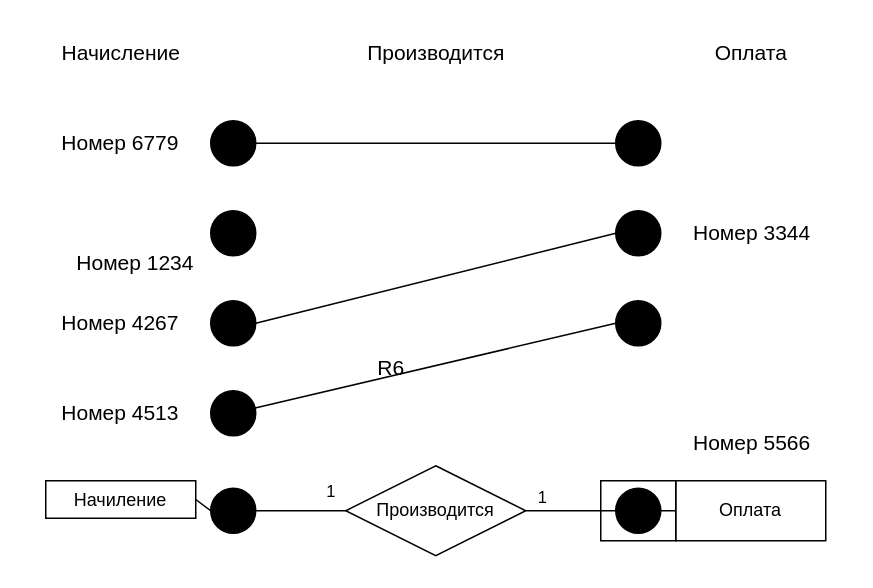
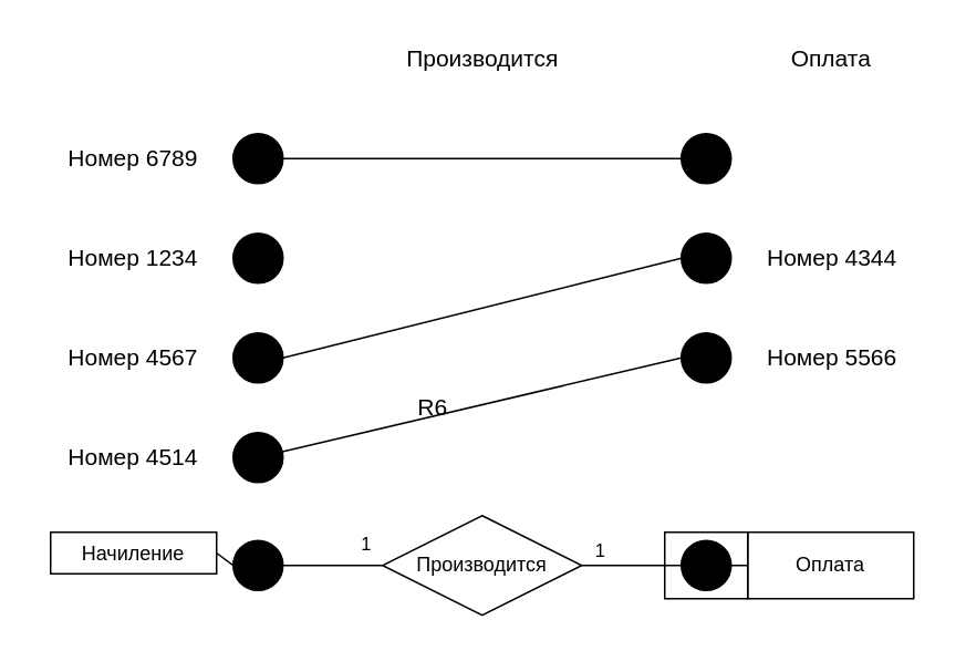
  <mxCell id="0" />
  <mxCell id="1" parent="0" />
  <mxCell id="2" value="Начиление" style="whiteSpace=wrap;html=1;align=center;gradientColor=none;" parent="1" vertex="1"><mxGeometry x="30" y="320" width="100" height="25" as="geometry" /></mxCell>
  <mxCell id="3" style="edgeStyle=orthogonalEdgeStyle;rounded=0;orthogonalLoop=1;jettySize=auto;html=1;entryX=0;entryY=0.5;entryDx=0;entryDy=0;endArrow=none;endFill=0;" parent="1" source="9" target="5" edge="1"><mxGeometry relative="1" as="geometry" /></mxCell>
  <mxCell id="4" value="Производится" style="shape=rhombus;perimeter=rhombusPerimeter;whiteSpace=wrap;html=1;align=center;" parent="1" vertex="1"><mxGeometry x="230" y="310" width="120" height="60" as="geometry" /></mxCell>
  <mxCell id="5" value="Оплата" style="whiteSpace=wrap;html=1;align=center;" parent="1" vertex="1"><mxGeometry x="450" y="320" width="100" height="40" as="geometry" /></mxCell>
  <mxCell id="6" value="" style="endArrow=none;html=1;rounded=0;entryX=0;entryY=0.5;entryDx=0;entryDy=0;exitX=1;exitY=0.5;exitDx=0;exitDy=0;startArrow=none;startFill=0;endFill=0;" parent="1" source="12" target="4" edge="1"><mxGeometry relative="1" as="geometry"><mxPoint x="30" y="340" as="sourcePoint" /><mxPoint x="190" y="340" as="targetPoint" /></mxGeometry></mxCell>
  <mxCell id="7" value="" style="edgeStyle=orthogonalEdgeStyle;rounded=0;orthogonalLoop=1;jettySize=auto;html=1;entryX=0;entryY=0.5;entryDx=0;entryDy=0;endArrow=none;endFill=0;" parent="1" source="4" target="9" edge="1"><mxGeometry relative="1" as="geometry"><mxPoint x="350" y="340" as="sourcePoint" /><mxPoint x="450" y="340" as="targetPoint" /></mxGeometry></mxCell>
  <mxCell id="8" value="1" style="edgeLabel;html=1;align=center;verticalAlign=middle;resizable=0;points=[];" parent="7" vertex="1" connectable="0"><mxGeometry x="-0.086" relative="1" as="geometry"><mxPoint x="-17" y="-10" as="offset" /></mxGeometry></mxCell>
  <mxCell id="9" value="" style="ellipse;whiteSpace=wrap;html=1;aspect=fixed;fillColor=#000000;" parent="1" vertex="1"><mxGeometry x="410" y="325" width="30" height="30" as="geometry" /></mxCell>
  <mxCell id="10" value="" style="endArrow=none;html=1;rounded=0;entryX=0;entryY=0.5;entryDx=0;entryDy=0;exitX=1;exitY=0.5;exitDx=0;exitDy=0;startArrow=none;startFill=0;endFill=0;" parent="1" source="2" target="12" edge="1"><mxGeometry relative="1" as="geometry"><mxPoint x="130" y="340" as="sourcePoint" /><mxPoint x="230" y="340" as="targetPoint" /></mxGeometry></mxCell>
  <mxCell id="11" value="1" style="edgeLabel;html=1;align=center;verticalAlign=middle;resizable=0;points=[];" parent="10" vertex="1" connectable="0"><mxGeometry x="-0.029" relative="1" as="geometry"><mxPoint x="85" y="-10" as="offset" /></mxGeometry></mxCell>
  <mxCell id="12" value="" style="ellipse;whiteSpace=wrap;html=1;aspect=fixed;fillColor=#000000;" parent="1" vertex="1"><mxGeometry x="140" y="325" width="30" height="30" as="geometry" /></mxCell>
  <mxCell id="13" style="rounded=0;orthogonalLoop=1;jettySize=auto;html=1;entryX=0;entryY=0.5;entryDx=0;entryDy=0;endArrow=none;endFill=0;" parent="1" source="14" target="19" edge="1"><mxGeometry relative="1" as="geometry" /></mxCell>
  <mxCell id="14" value="" style="ellipse;whiteSpace=wrap;html=1;aspect=fixed;fillColor=#000000;" parent="1" vertex="1"><mxGeometry x="140" y="260" width="30" height="30" as="geometry" /></mxCell>
  <mxCell id="15" value="" style="ellipse;whiteSpace=wrap;html=1;aspect=fixed;fillColor=#000000;" parent="1" vertex="1"><mxGeometry x="140" y="200" width="30" height="30" as="geometry" /></mxCell>
  <mxCell id="16" value="" style="ellipse;whiteSpace=wrap;html=1;aspect=fixed;fillColor=#000000;" parent="1" vertex="1"><mxGeometry x="140" y="140" width="30" height="30" as="geometry" /></mxCell>
  <mxCell id="17" style="rounded=0;orthogonalLoop=1;jettySize=auto;html=1;entryX=0;entryY=0.5;entryDx=0;entryDy=0;endArrow=none;endFill=0;" parent="1" source="18" target="22" edge="1"><mxGeometry relative="1" as="geometry" /></mxCell>
  <mxCell id="18" value="" style="ellipse;whiteSpace=wrap;html=1;aspect=fixed;fillColor=#000000;" parent="1" vertex="1"><mxGeometry x="140" y="80" width="30" height="30" as="geometry" /></mxCell>
  <mxCell id="19" value="" style="ellipse;whiteSpace=wrap;html=1;aspect=fixed;fillColor=#000000;" parent="1" vertex="1"><mxGeometry x="410" y="200" width="30" height="30" as="geometry" /></mxCell>
  <mxCell id="20" style="rounded=0;orthogonalLoop=1;jettySize=auto;html=1;entryX=1;entryY=0.5;entryDx=0;entryDy=0;endArrow=none;endFill=0;exitX=0;exitY=0.5;exitDx=0;exitDy=0;" parent="1" source="21" target="15" edge="1"><mxGeometry relative="1" as="geometry" /></mxCell>
  <mxCell id="21" value="" style="ellipse;whiteSpace=wrap;html=1;aspect=fixed;fillColor=#000000;" parent="1" vertex="1"><mxGeometry x="410" y="140" width="30" height="30" as="geometry" /></mxCell>
  <mxCell id="22" value="" style="ellipse;whiteSpace=wrap;html=1;aspect=fixed;fillColor=#000000;" parent="1" vertex="1"><mxGeometry x="410" y="80" width="30" height="30" as="geometry" /></mxCell>
  <mxCell id="23" value="&lt;font style=&quot;font-size: 14px;&quot;&gt;Производится&lt;/font&gt;" style="text;html=1;align=center;verticalAlign=middle;resizable=0;points=[];autosize=1;strokeColor=none;fillColor=none;" parent="1" vertex="1"><mxGeometry x="235" y="20" width="110" height="30" as="geometry" /></mxCell>
  <mxCell id="24" value="&lt;font style=&quot;font-size: 14px;&quot;&gt;Оплата&lt;/font&gt;" style="text;html=1;align=center;verticalAlign=middle;resizable=0;points=[];autosize=1;strokeColor=none;fillColor=none;" parent="1" vertex="1"><mxGeometry x="465" y="20" width="70" height="30" as="geometry" /></mxCell>
- <mxCell id="25" value="&lt;span style=&quot;font-size: 14px;&quot;&gt;Номер 3344&lt;/span&gt;" style="text;html=1;align=left;verticalAlign=middle;resizable=0;points=[];autosize=1;strokeColor=none;fillColor=none;" parent="1" vertex="1"><mxGeometry x="460" y="140" width="100" height="30" as="geometry" /></mxCell>
- <mxCell id="26" value="&lt;span style=&quot;font-size: 14px;&quot;&gt;Номер 5566&lt;/span&gt;" style="text;html=1;align=left;verticalAlign=middle;resizable=0;points=[];autosize=1;strokeColor=none;fillColor=none;" parent="1" vertex="1"><mxGeometry x="460" y="280" width="100" height="30" as="geometry" /></mxCell>
+ <mxCell id="25" value="&lt;span style=&quot;font-size: 14px;&quot;&gt;Номер 4344&lt;/span&gt;" style="text;html=1;align=left;verticalAlign=middle;resizable=0;points=[];autosize=1;strokeColor=none;fillColor=none;" parent="1" vertex="1"><mxGeometry x="460" y="140" width="100" height="30" as="geometry" /></mxCell>
+ <mxCell id="26" value="&lt;span style=&quot;font-size: 14px;&quot;&gt;Номер 5566&lt;/span&gt;" style="text;html=1;align=left;verticalAlign=middle;resizable=0;points=[];autosize=1;strokeColor=none;fillColor=none;" parent="1" vertex="1"><mxGeometry x="460" y="200" width="100" height="30" as="geometry" /></mxCell>
  <mxCell id="27" value="&lt;span style=&quot;font-size: 14px;&quot;&gt;R6&lt;/span&gt;" style="text;html=1;align=center;verticalAlign=middle;resizable=0;points=[];autosize=1;strokeColor=none;fillColor=none;" parent="1" vertex="1"><mxGeometry x="240" y="230" width="40" height="30" as="geometry" /></mxCell>
  <mxCell id="28" value="" style="rounded=0;whiteSpace=wrap;html=1;fillColor=none;" parent="1" vertex="1"><mxGeometry x="400" y="320" width="50" height="40" as="geometry" /></mxCell>
- <mxCell id="29" value="&lt;font style=&quot;font-size: 14px;&quot;&gt;Начисление&lt;/font&gt;" style="text;html=1;align=center;verticalAlign=middle;resizable=0;points=[];autosize=1;strokeColor=none;fillColor=none;" parent="1" vertex="1"><mxGeometry x="30" y="20" width="100" height="30" as="geometry" /></mxCell>
- <mxCell id="30" value="&lt;div style=&quot;&quot;&gt;&lt;span style=&quot;font-size: 14px; background-color: initial;&quot;&gt;Номер 6779&lt;/span&gt;&lt;/div&gt;" style="text;html=1;align=right;verticalAlign=middle;resizable=0;points=[];autosize=1;strokeColor=none;fillColor=none;" parent="1" vertex="1"><mxGeometry x="20" y="80" width="100" height="30" as="geometry" /></mxCell>
- <mxCell id="31" value="&lt;span style=&quot;font-size: 14px;&quot;&gt;Номер 1234&lt;/span&gt;" style="text;html=1;align=right;verticalAlign=middle;resizable=0;points=[];autosize=1;strokeColor=none;fillColor=none;" parent="1" vertex="1"><mxGeometry x="30" y="160" width="100" height="30" as="geometry" /></mxCell>
- <mxCell id="32" value="&lt;span style=&quot;font-size: 14px;&quot;&gt;Номер 4267&lt;/span&gt;" style="text;html=1;align=right;verticalAlign=middle;resizable=0;points=[];autosize=1;strokeColor=none;fillColor=none;" parent="1" vertex="1"><mxGeometry x="20" y="200" width="100" height="30" as="geometry" /></mxCell>
- <mxCell id="33" value="&lt;span style=&quot;font-size: 14px;&quot;&gt;Номер 4513&lt;/span&gt;" style="text;html=1;align=right;verticalAlign=middle;resizable=0;points=[];autosize=1;strokeColor=none;fillColor=none;" parent="1" vertex="1"><mxGeometry x="20" y="260" width="100" height="30" as="geometry" /></mxCell>
+ <mxCell id="30" value="&lt;div style=&quot;&quot;&gt;&lt;span style=&quot;font-size: 14px; background-color: initial;&quot;&gt;Номер 6789&lt;/span&gt;&lt;/div&gt;" style="text;html=1;align=right;verticalAlign=middle;resizable=0;points=[];autosize=1;strokeColor=none;fillColor=none;" parent="1" vertex="1"><mxGeometry x="20" y="80" width="100" height="30" as="geometry" /></mxCell>
+ <mxCell id="31" value="&lt;span style=&quot;font-size: 14px;&quot;&gt;Номер 1234&lt;/span&gt;" style="text;html=1;align=right;verticalAlign=middle;resizable=0;points=[];autosize=1;strokeColor=none;fillColor=none;" parent="1" vertex="1"><mxGeometry x="20" y="140" width="100" height="30" as="geometry" /></mxCell>
+ <mxCell id="32" value="&lt;span style=&quot;font-size: 14px;&quot;&gt;Номер 4567&lt;/span&gt;" style="text;html=1;align=right;verticalAlign=middle;resizable=0;points=[];autosize=1;strokeColor=none;fillColor=none;" parent="1" vertex="1"><mxGeometry x="20" y="200" width="100" height="30" as="geometry" /></mxCell>
+ <mxCell id="33" value="&lt;span style=&quot;font-size: 14px;&quot;&gt;Номер 4514&lt;/span&gt;" style="text;html=1;align=right;verticalAlign=middle;resizable=0;points=[];autosize=1;strokeColor=none;fillColor=none;" parent="1" vertex="1"><mxGeometry x="20" y="260" width="100" height="30" as="geometry" /></mxCell>
